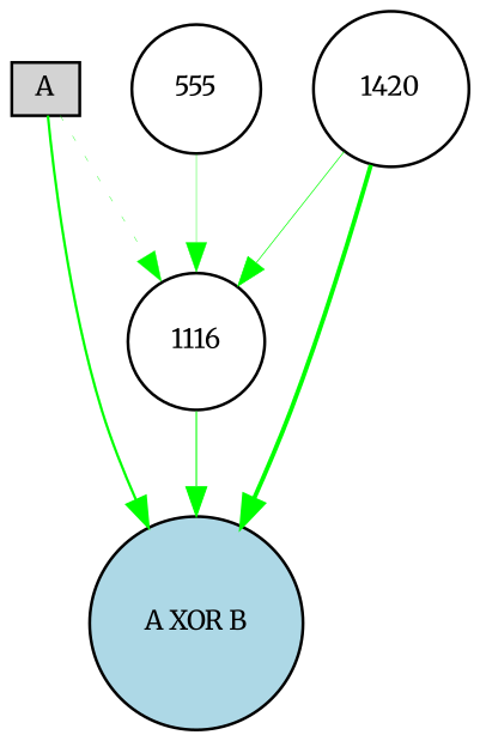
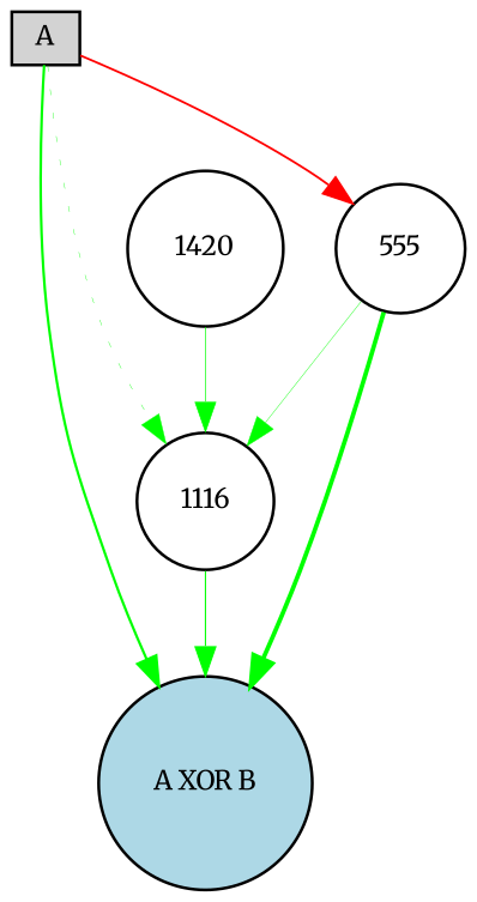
  digraph {
    fontname=Merriweather
    node [fillcolor=white fontname=Merriweather fontsize=9 shape=circle style=filled]
    edge [color=green fontname=Merriweather style=solid]
    A [fillcolor=lightgray height=0.2 shape=box width=0.2]
    "A XOR B" [fillcolor=lightblue height=0.2 width=0.2]
    n3 [height=0.2 label=1116 width=0.2]
    n4 [height=0.2 label=555 width=0.2]
    1420 [height=0.2 width=0.2]
    A -> "A XOR B" [penwidth=0.8680610794135141]
    A -> n3 [penwidth=0.14246792403889785 style=dotted]
+   A -> n4 [color=red penwidth=0.7112756553393276]
    n3 -> "A XOR B" [penwidth=0.4272241508656637]
-   1420 -> "A XOR B" [penwidth=1.4941807305156265]
+   n4 -> "A XOR B" [penwidth=1.4941807305156265]
    n4 -> n3 [penwidth=0.15691078708045958]
    1420 -> n3 [penwidth=0.271436363509598]
  }
